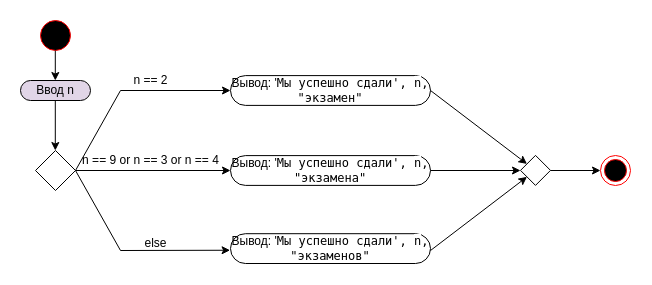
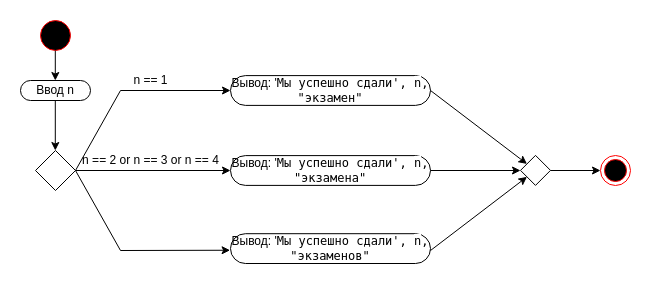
  <mxCell id="0" />
  <mxCell id="1" parent="0" />
  <mxCell id="2" value="" style="ellipse;fillColor=#000000;strokeColor=#FF0000;" vertex="1" parent="1"><mxGeometry x="40" y="20" width="30" height="30" as="geometry" /></mxCell>
  <mxCell id="3" value="" style="endArrow=classic;html=1;" edge="1" parent="1"><mxGeometry width="50" height="50" relative="1" as="geometry"><mxPoint x="54.8" y="50" as="sourcePoint" /><mxPoint x="54.8" y="80" as="targetPoint" /></mxGeometry></mxCell>
- <mxCell id="4" value="Ввод n" style="rounded=1;whiteSpace=wrap;html=1;fillColor=#e1d5e7;arcSize=50;" vertex="1" parent="1"><mxGeometry x="20" y="80" width="70" height="20" as="geometry" /></mxCell>
+ <mxCell id="4" value="Ввод n" style="rounded=1;whiteSpace=wrap;html=1;fillColor=#FFFFFF;arcSize=50;" vertex="1" parent="1"><mxGeometry x="20" y="80" width="70" height="20" as="geometry" /></mxCell>
  <mxCell id="5" value="" style="endArrow=classic;html=1;" edge="1" parent="1"><mxGeometry width="50" height="50" relative="1" as="geometry"><mxPoint x="54.8" y="100" as="sourcePoint" /><mxPoint x="54.8" y="150" as="targetPoint" /></mxGeometry></mxCell>
  <mxCell id="6" style="edgeStyle=orthogonalEdgeStyle;rounded=0;orthogonalLoop=1;jettySize=auto;html=1;exitX=1;exitY=0.5;exitDx=0;exitDy=0;" edge="1" parent="1" source="7" target="8"><mxGeometry relative="1" as="geometry"><mxPoint x="200" y="170.2" as="targetPoint" /></mxGeometry></mxCell>
  <mxCell id="7" value="" style="rhombus;strokeColor=#000000;fillColor=#FFFFFF;" vertex="1" parent="1"><mxGeometry x="35" y="150" width="40" height="40" as="geometry" /></mxCell>
  <mxCell id="8" value="Вывод: '&lt;span style=&quot;font-family: &amp;#34;jetbrains mono&amp;#34; , monospace&quot;&gt;Мы успешно сдали'&lt;/span&gt;&lt;span style=&quot;font-family: &amp;#34;jetbrains mono&amp;#34; , monospace&quot;&gt;, &lt;span style=&quot;background-color: rgb(255 , 255 , 255)&quot;&gt;n&lt;/span&gt;&lt;/span&gt;&lt;span style=&quot;font-family: &amp;#34;jetbrains mono&amp;#34; , monospace&quot;&gt;, &lt;/span&gt;&lt;span style=&quot;font-family: &amp;#34;jetbrains mono&amp;#34; , monospace&quot;&gt;&quot;экзамена&quot;&lt;/span&gt;" style="rounded=1;whiteSpace=wrap;html=1;strokeColor=#000000;fillColor=#FFFFFF;arcSize=50;" vertex="1" parent="1"><mxGeometry x="230" y="155.1" width="200" height="29.8" as="geometry" /></mxCell>
- <mxCell id="9" value="n == 9 or n == 3 or n == 4" style="text;html=1;align=center;verticalAlign=middle;resizable=0;points=[];autosize=1;strokeColor=none;" vertex="1" parent="1"><mxGeometry x="75" y="150" width="150" height="20" as="geometry" /></mxCell>
+ <mxCell id="9" value="n == 2 or n == 3 or n == 4" style="text;html=1;align=center;verticalAlign=middle;resizable=0;points=[];autosize=1;strokeColor=none;" vertex="1" parent="1"><mxGeometry x="75" y="150" width="150" height="20" as="geometry" /></mxCell>
  <mxCell id="10" value="" style="endArrow=none;html=1;" edge="1" parent="1"><mxGeometry width="50" height="50" relative="1" as="geometry"><mxPoint x="75" y="170" as="sourcePoint" /><mxPoint x="120" y="90" as="targetPoint" /></mxGeometry></mxCell>
  <mxCell id="11" value="" style="endArrow=classic;html=1;" edge="1" parent="1"><mxGeometry width="50" height="50" relative="1" as="geometry"><mxPoint x="120" y="90" as="sourcePoint" /><mxPoint x="230" y="90" as="targetPoint" /></mxGeometry></mxCell>
  <mxCell id="12" value="Вывод: '&lt;span style=&quot;font-family: &amp;#34;jetbrains mono&amp;#34; , monospace&quot;&gt;Мы успешно сдали'&lt;/span&gt;&lt;span style=&quot;font-family: &amp;#34;jetbrains mono&amp;#34; , monospace&quot;&gt;, &lt;span style=&quot;background-color: rgb(255 , 255 , 255)&quot;&gt;n&lt;/span&gt;&lt;/span&gt;&lt;span style=&quot;font-family: &amp;#34;jetbrains mono&amp;#34; , monospace&quot;&gt;, &lt;/span&gt;&lt;span style=&quot;font-family: &amp;#34;jetbrains mono&amp;#34; , monospace&quot;&gt;&quot;экзамен&quot;&lt;/span&gt;" style="rounded=1;whiteSpace=wrap;html=1;strokeColor=#000000;fillColor=#FFFFFF;arcSize=50;" vertex="1" parent="1"><mxGeometry x="230" y="75.1" width="200" height="29.8" as="geometry" /></mxCell>
- <mxCell id="13" value="n == 2" style="text;html=1;align=center;verticalAlign=middle;resizable=0;points=[];autosize=1;strokeColor=none;" vertex="1" parent="1"><mxGeometry x="125" y="70" width="50" height="20" as="geometry" /></mxCell>
+ <mxCell id="13" value="n == 1" style="text;html=1;align=center;verticalAlign=middle;resizable=0;points=[];autosize=1;strokeColor=none;" vertex="1" parent="1"><mxGeometry x="125" y="70" width="50" height="20" as="geometry" /></mxCell>
  <mxCell id="14" value="" style="endArrow=none;html=1;" edge="1" parent="1"><mxGeometry width="50" height="50" relative="1" as="geometry"><mxPoint x="75" y="170" as="sourcePoint" /><mxPoint x="120" y="250" as="targetPoint" /></mxGeometry></mxCell>
  <mxCell id="15" value="" style="endArrow=classic;html=1;entryX=-0.002;entryY=0.555;entryDx=0;entryDy=0;entryPerimeter=0;" edge="1" parent="1" target="16"><mxGeometry width="50" height="50" relative="1" as="geometry"><mxPoint x="120" y="250" as="sourcePoint" /><mxPoint x="220" y="250" as="targetPoint" /></mxGeometry></mxCell>
  <mxCell id="16" value="Вывод: '&lt;span style=&quot;font-family: &amp;#34;jetbrains mono&amp;#34; , monospace&quot;&gt;Мы успешно сдали'&lt;/span&gt;&lt;span style=&quot;font-family: &amp;#34;jetbrains mono&amp;#34; , monospace&quot;&gt;, &lt;span style=&quot;background-color: rgb(255 , 255 , 255)&quot;&gt;n&lt;/span&gt;&lt;/span&gt;&lt;span style=&quot;font-family: &amp;#34;jetbrains mono&amp;#34; , monospace&quot;&gt;, &lt;/span&gt;&lt;span style=&quot;font-family: &amp;#34;jetbrains mono&amp;#34; , monospace&quot;&gt;&quot;экзаменов&quot;&lt;/span&gt;" style="rounded=1;whiteSpace=wrap;html=1;strokeColor=#000000;fillColor=#FFFFFF;arcSize=50;" vertex="1" parent="1"><mxGeometry x="230" y="233.2" width="200" height="29.8" as="geometry" /></mxCell>
- <mxCell id="17" value="else" style="text;html=1;align=center;verticalAlign=middle;resizable=0;points=[];autosize=1;strokeColor=none;" vertex="1" parent="1"><mxGeometry x="135" y="233.2" width="40" height="20" as="geometry" /></mxCell>
  <mxCell id="18" value="" style="endArrow=classic;html=1;" edge="1" parent="1" target="21"><mxGeometry width="50" height="50" relative="1" as="geometry"><mxPoint x="430" y="250" as="sourcePoint" /><mxPoint x="520" y="180" as="targetPoint" /></mxGeometry></mxCell>
  <mxCell id="19" value="" style="endArrow=classic;html=1;" edge="1" parent="1"><mxGeometry width="50" height="50" relative="1" as="geometry"><mxPoint x="430" y="170" as="sourcePoint" /><mxPoint x="520" y="170" as="targetPoint" /></mxGeometry></mxCell>
  <mxCell id="20" value="" style="endArrow=classic;html=1;" edge="1" parent="1" target="21"><mxGeometry width="50" height="50" relative="1" as="geometry"><mxPoint x="430" y="90" as="sourcePoint" /><mxPoint x="520" y="160" as="targetPoint" /></mxGeometry></mxCell>
  <mxCell id="21" value="" style="rhombus;strokeColor=#000000;fillColor=#FFFFFF;" vertex="1" parent="1"><mxGeometry x="520" y="154.9" width="30" height="30" as="geometry" /></mxCell>
  <mxCell id="22" value="" style="endArrow=classic;html=1;" edge="1" parent="1"><mxGeometry width="50" height="50" relative="1" as="geometry"><mxPoint x="550" y="170" as="sourcePoint" /><mxPoint x="600" y="170" as="targetPoint" /></mxGeometry></mxCell>
  <mxCell id="23" value="" style="ellipse;html=1;shape=endState;fillColor=#000000;strokeColor=#FF0000;" vertex="1" parent="1"><mxGeometry x="600" y="155" width="30" height="30" as="geometry" /></mxCell>
